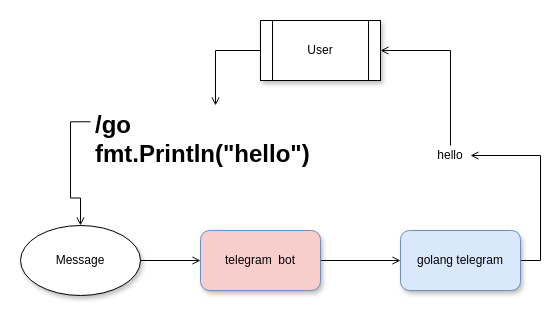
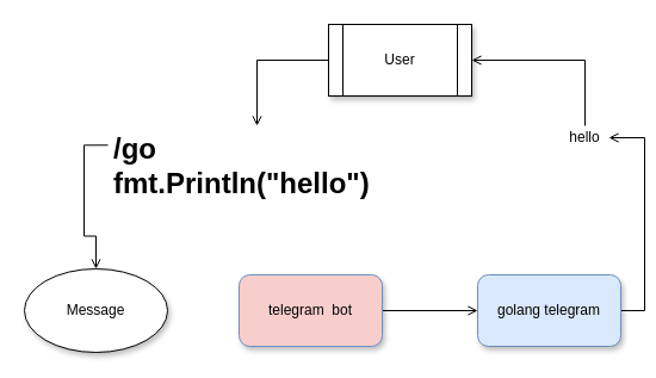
  <mxCell id="0" />
  <mxCell id="1" parent="0" />
  <mxCell id="2" value="" style="edgeStyle=orthogonalEdgeStyle;rounded=0;orthogonalLoop=1;jettySize=auto;html=1;endArrow=open;endFill=0;" edge="1" parent="1" source="3" target="5"><mxGeometry relative="1" as="geometry" /></mxCell>
  <mxCell id="3" value="telegram&amp;nbsp; bot" style="rounded=1;whiteSpace=wrap;html=1;fillColor=#f8cecc;strokeColor=#6c8ebf;shadow=1;comic=0;" vertex="1" parent="1"><mxGeometry x="200" y="230" width="120" height="60" as="geometry" /></mxCell>
  <mxCell id="4" style="edgeStyle=orthogonalEdgeStyle;rounded=0;orthogonalLoop=1;jettySize=auto;html=1;exitX=1;exitY=0.5;exitDx=0;exitDy=0;endArrow=open;endFill=0;entryX=1;entryY=0.5;entryDx=0;entryDy=0;" edge="1" parent="1" source="5" target="13"><mxGeometry relative="1" as="geometry"><mxPoint x="510" y="160" as="targetPoint" /></mxGeometry></mxCell>
  <mxCell id="5" value="golang telegram" style="rounded=1;whiteSpace=wrap;html=1;fillColor=#dae8fc;strokeColor=#6c8ebf;shadow=1;comic=0;" vertex="1" parent="1"><mxGeometry x="400" y="230" width="120" height="60" as="geometry" /></mxCell>
- <mxCell id="6" style="edgeStyle=orthogonalEdgeStyle;rounded=0;orthogonalLoop=1;jettySize=auto;html=1;exitX=1;exitY=0.5;exitDx=0;exitDy=0;entryX=0;entryY=0.5;entryDx=0;entryDy=0;endArrow=open;endFill=0;" edge="1" parent="1" source="7" target="3"><mxGeometry relative="1" as="geometry" /></mxCell>
  <mxCell id="7" value="Message" style="ellipse;whiteSpace=wrap;html=1;shadow=1;comic=0;" vertex="1" parent="1"><mxGeometry x="20" y="225" width="120" height="70" as="geometry" /></mxCell>
  <mxCell id="8" style="edgeStyle=orthogonalEdgeStyle;rounded=0;orthogonalLoop=1;jettySize=auto;html=1;exitX=0;exitY=0.25;exitDx=0;exitDy=0;entryX=0.5;entryY=0;entryDx=0;entryDy=0;endArrow=open;endFill=0;" edge="1" parent="1" source="9" target="7"><mxGeometry relative="1" as="geometry" /></mxCell>
  <mxCell id="9" value="&lt;h1&gt;/go fmt.Println(&quot;hello&quot;)&lt;/h1&gt;" style="text;html=1;strokeColor=none;fillColor=none;spacing=5;spacingTop=-20;whiteSpace=wrap;overflow=hidden;rounded=0;shadow=1;comic=0;" vertex="1" parent="1"><mxGeometry x="90" y="105" width="250" height="65" as="geometry" /></mxCell>
  <mxCell id="10" style="edgeStyle=orthogonalEdgeStyle;rounded=0;orthogonalLoop=1;jettySize=auto;html=1;exitX=0;exitY=0.5;exitDx=0;exitDy=0;entryX=0.5;entryY=0;entryDx=0;entryDy=0;endArrow=open;endFill=0;" edge="1" parent="1" source="11" target="9"><mxGeometry relative="1" as="geometry" /></mxCell>
- <mxCell id="11" value="User" style="shape=process;whiteSpace=wrap;html=1;backgroundOutline=1;shadow=1;comic=0;" vertex="1" parent="1"><mxGeometry x="260" y="20" width="120" height="60" as="geometry" /></mxCell>
+ <mxCell id="11" value="User" style="shape=process;whiteSpace=wrap;html=1;backgroundOutline=1;shadow=1;comic=0;" vertex="1" parent="1"><mxGeometry x="275" y="20" width="120" height="60" as="geometry" /></mxCell>
  <mxCell id="12" style="edgeStyle=orthogonalEdgeStyle;rounded=0;orthogonalLoop=1;jettySize=auto;html=1;exitX=0.5;exitY=0;exitDx=0;exitDy=0;entryX=1;entryY=0.5;entryDx=0;entryDy=0;endArrow=open;endFill=0;" edge="1" parent="1" source="13" target="11"><mxGeometry relative="1" as="geometry" /></mxCell>
- <mxCell id="13" value="hello" style="text;html=1;strokeColor=none;fillColor=none;align=center;verticalAlign=middle;whiteSpace=wrap;rounded=0;shadow=1;comic=0;" vertex="1" parent="1"><mxGeometry x="430" y="145" width="40" height="20" as="geometry" /></mxCell>
+ <mxCell id="13" value="hello" style="text;html=1;strokeColor=none;fillColor=none;align=center;verticalAlign=middle;whiteSpace=wrap;rounded=0;shadow=1;comic=0;" vertex="1" parent="1"><mxGeometry x="470" y="105" width="40" height="20" as="geometry" /></mxCell>
